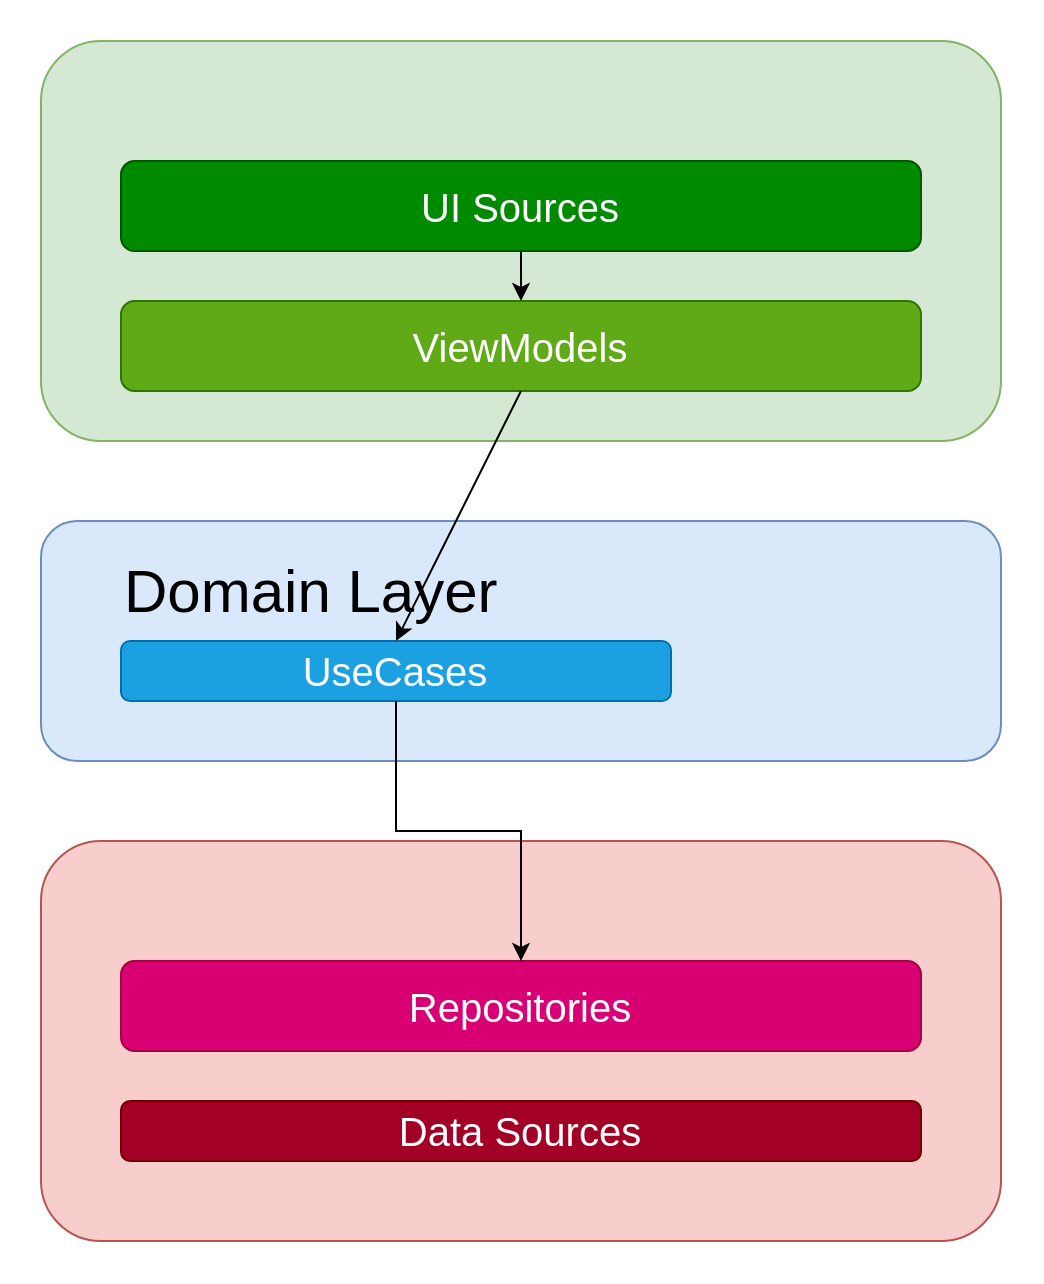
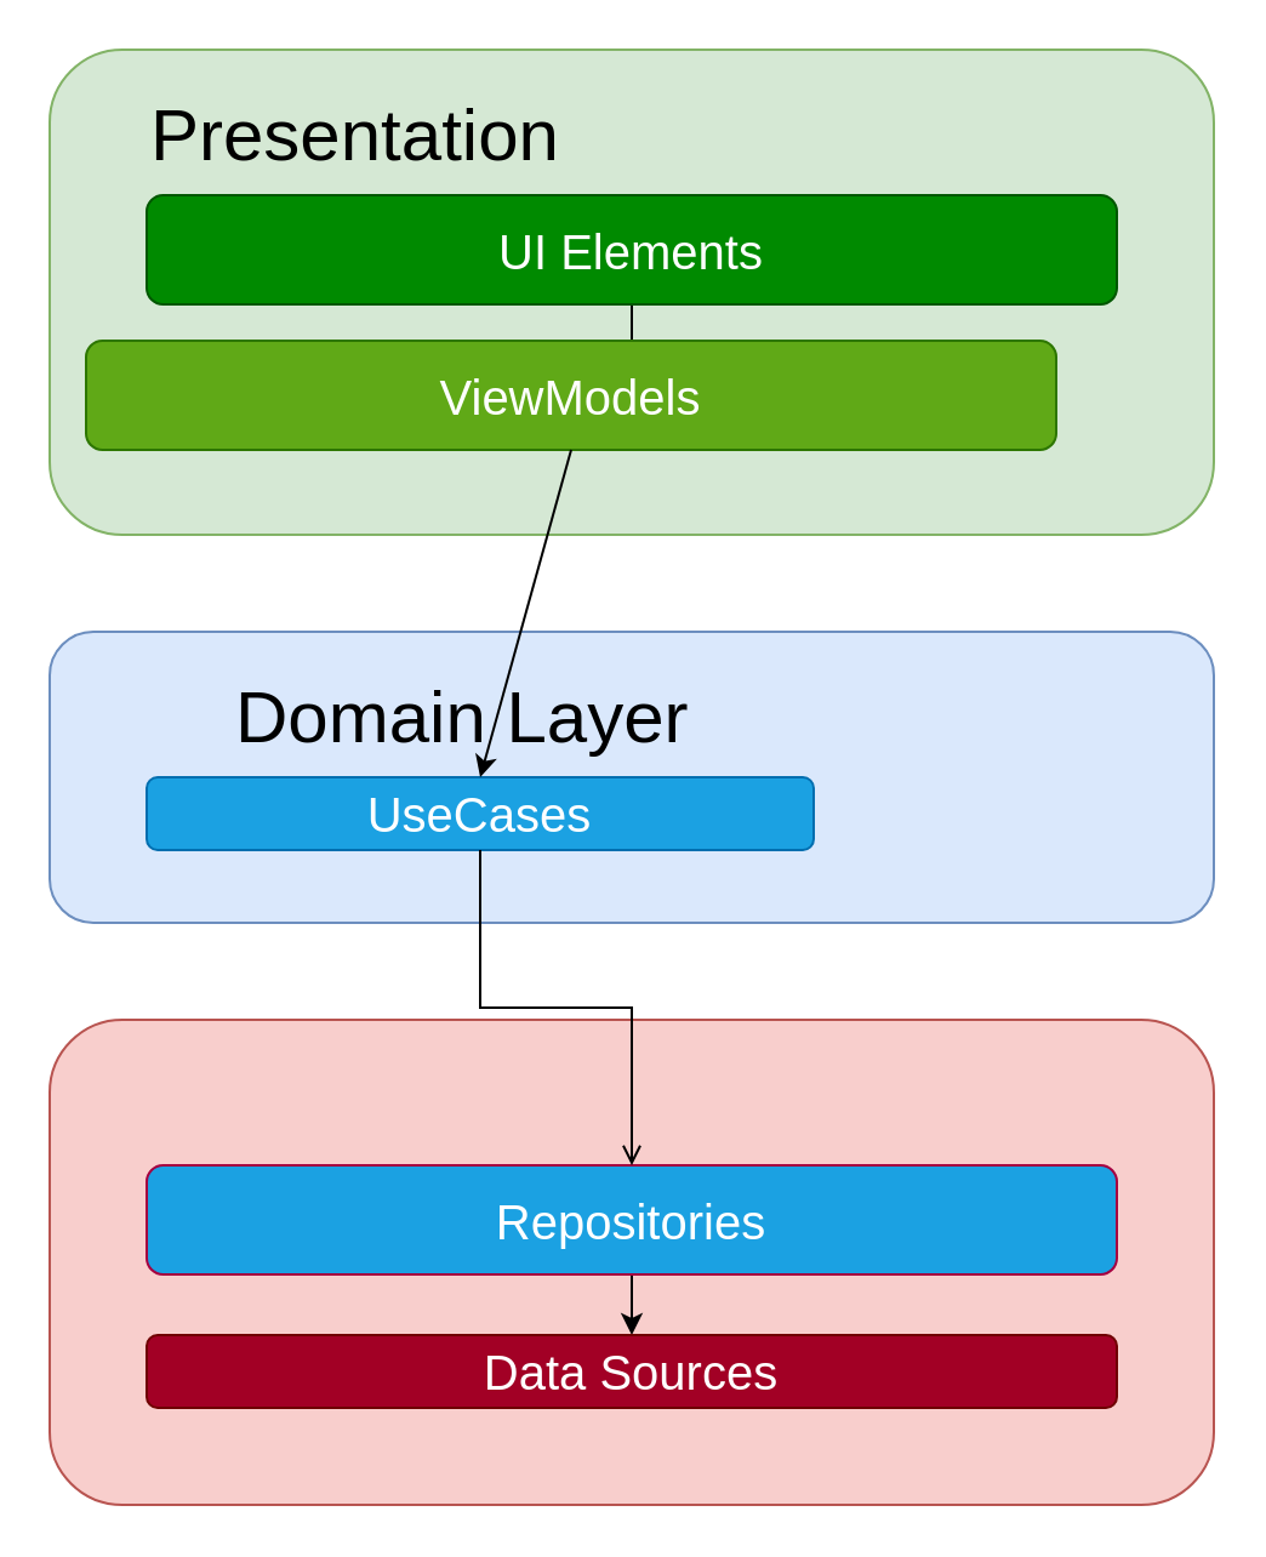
  <mxCell id="0" />
  <mxCell id="1" parent="0" />
  <mxCell id="2" value="" style="rounded=1;whiteSpace=wrap;html=1;fillColor=#d5e8d4;strokeColor=#82b366;" parent="1" vertex="1"><mxGeometry x="20" y="20" width="480" height="200" as="geometry" /></mxCell>
+ <mxCell id="3" value="&lt;font&gt;Presentation&lt;/font&gt;" style="text;html=1;align=left;verticalAlign=middle;whiteSpace=wrap;rounded=0;fontSize=30;fontColor=light-dark(#000000,#EDEDED);" parent="1" vertex="1"><mxGeometry x="60" y="40" width="190" height="30" as="geometry" /></mxCell>
  <mxCell id="4" value="" style="edgeStyle=orthogonalEdgeStyle;rounded=0;orthogonalLoop=1;jettySize=auto;html=1;" parent="1" source="5" target="6" edge="1"><mxGeometry relative="1" as="geometry" /></mxCell>
- <mxCell id="5" value="&lt;font style=&quot;font-size: 20px;&quot;&gt;UI Sources&lt;/font&gt;" style="rounded=1;whiteSpace=wrap;html=1;fillColor=#008a00;fontColor=#ffffff;strokeColor=#005700;" parent="1" vertex="1"><mxGeometry x="60" y="80" width="400" height="45" as="geometry" /></mxCell>
- <mxCell id="6" value="&lt;font style=&quot;font-size: 20px;&quot;&gt;ViewModels&lt;/font&gt;" style="rounded=1;whiteSpace=wrap;html=1;fillColor=#60a917;fontColor=#ffffff;strokeColor=#2D7600;" parent="1" vertex="1"><mxGeometry x="60" y="150" width="400" height="45" as="geometry" /></mxCell>
+ <mxCell id="5" value="&lt;font style=&quot;font-size: 20px;&quot;&gt;UI Elements&lt;/font&gt;" style="rounded=1;whiteSpace=wrap;html=1;fillColor=#008a00;fontColor=#ffffff;strokeColor=#005700;" parent="1" vertex="1"><mxGeometry x="60" y="80" width="400" height="45" as="geometry" /></mxCell>
+ <mxCell id="6" value="&lt;font style=&quot;font-size: 20px;&quot;&gt;ViewModels&lt;/font&gt;" style="rounded=1;whiteSpace=wrap;html=1;fillColor=#60a917;fontColor=#ffffff;strokeColor=#2D7600;" parent="1" vertex="1"><mxGeometry x="35" y="140" width="400" height="45" as="geometry" /></mxCell>
  <mxCell id="7" value="" style="rounded=1;whiteSpace=wrap;html=1;fillColor=#dae8fc;strokeColor=#6c8ebf;" parent="1" vertex="1"><mxGeometry x="20" y="260" width="480" height="120" as="geometry" /></mxCell>
- <mxCell id="8" value="&lt;font&gt;Domain Layer&lt;/font&gt;" style="text;html=1;align=left;verticalAlign=middle;whiteSpace=wrap;rounded=0;fontSize=30;fontColor=light-dark(#000000,#EDEDED);" parent="1" vertex="1"><mxGeometry x="60" y="280" width="220" height="30" as="geometry" /></mxCell>
+ <mxCell id="8" value="&lt;font&gt;Domain Layer&lt;/font&gt;" style="text;html=1;align=left;verticalAlign=middle;whiteSpace=wrap;rounded=0;fontSize=30;fontColor=light-dark(#000000,#EDEDED);" parent="1" vertex="1"><mxGeometry x="95" y="280" width="220" height="30" as="geometry" /></mxCell>
  <mxCell id="9" value="&lt;font style=&quot;font-size: 20px;&quot;&gt;UseCases&lt;/font&gt;" style="rounded=1;whiteSpace=wrap;html=1;fillColor=#1ba1e2;fontColor=#ffffff;strokeColor=#006EAF;" parent="1" vertex="1"><mxGeometry x="60" y="320" width="275" height="30" as="geometry" /></mxCell>
  <mxCell id="10" value="" style="rounded=1;whiteSpace=wrap;html=1;fillColor=#f8cecc;strokeColor=#b85450;" parent="1" vertex="1"><mxGeometry x="20" y="420" width="480" height="200" as="geometry" /></mxCell>
- <mxCell id="12" value="&lt;font style=&quot;font-size: 20px;&quot;&gt;Repositories&lt;/font&gt;" style="rounded=1;whiteSpace=wrap;html=1;fillColor=#d80073;fontColor=#ffffff;strokeColor=#A50040;" parent="1" vertex="1"><mxGeometry x="60" y="480" width="400" height="45" as="geometry" /></mxCell>
+ <mxCell id="11" value="" style="edgeStyle=orthogonalEdgeStyle;rounded=0;orthogonalLoop=1;jettySize=auto;html=1;" parent="1" source="12" target="13" edge="1"><mxGeometry relative="1" as="geometry" /></mxCell>
+ <mxCell id="12" value="&lt;font style=&quot;font-size: 20px;&quot;&gt;Repositories&lt;/font&gt;" style="rounded=1;whiteSpace=wrap;html=1;fillColor=#1ba1e2;fontColor=#ffffff;strokeColor=#A50040;" parent="1" vertex="1"><mxGeometry x="60" y="480" width="400" height="45" as="geometry" /></mxCell>
  <mxCell id="13" value="&lt;font style=&quot;font-size: 20px;&quot;&gt;Data Sources&lt;/font&gt;" style="rounded=1;whiteSpace=wrap;html=1;fillColor=#a20025;fontColor=#ffffff;strokeColor=#6F0000;" parent="1" vertex="1"><mxGeometry x="60" y="550" width="400" height="30" as="geometry" /></mxCell>
  <mxCell id="14" value="" style="endArrow=classic;html=1;rounded=0;exitX=0.5;exitY=1;exitDx=0;exitDy=0;entryX=0.5;entryY=0;entryDx=0;entryDy=0;" parent="1" source="6" target="9" edge="1"><mxGeometry width="50" height="50" relative="1" as="geometry"><mxPoint x="350" y="400" as="sourcePoint" /><mxPoint x="400" y="350" as="targetPoint" /></mxGeometry></mxCell>
- <mxCell id="15" value="" style="edgeStyle=orthogonalEdgeStyle;rounded=0;orthogonalLoop=1;jettySize=auto;html=1;entryX=0.5;entryY=0;entryDx=0;entryDy=0;" parent="1" source="9" target="12" edge="1"><mxGeometry relative="1" as="geometry"><mxPoint x="260" y="410" as="targetPoint" /></mxGeometry></mxCell>
+ <mxCell id="15" value="" style="edgeStyle=orthogonalEdgeStyle;rounded=0;orthogonalLoop=1;jettySize=auto;html=1;entryX=0.5;entryY=0;entryDx=0;entryDy=0;endArrow=open;" parent="1" source="9" target="12" edge="1"><mxGeometry relative="1" as="geometry"><mxPoint x="260" y="410" as="targetPoint" /></mxGeometry></mxCell>
